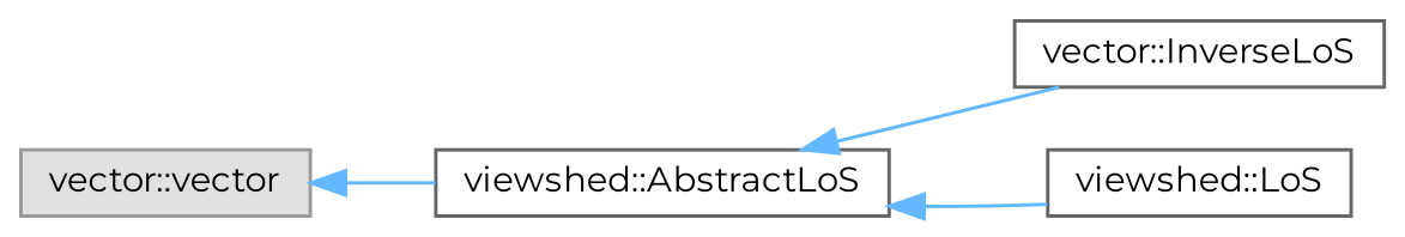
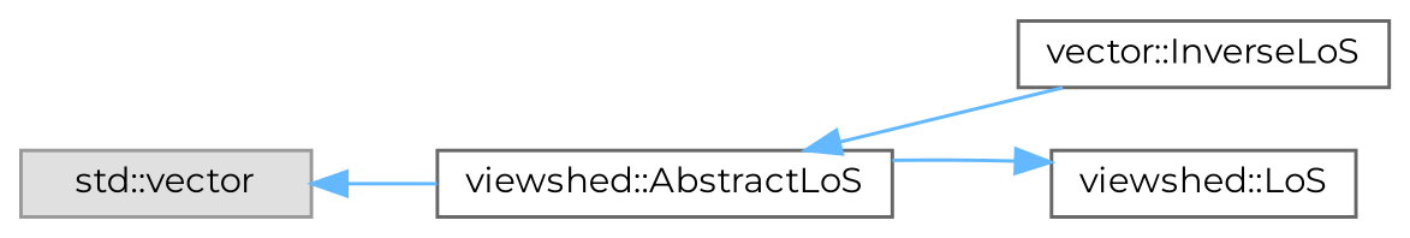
  digraph {
    fontname=Montserrat
    rankdir=LR
    node [color=grey40 fillcolor=white fontname=Montserrat fontsize=10 shape=box style=filled]
    edge [color=steelblue1 dir=back fontname=Montserrat fontsize=10 labelfontname=Helvetica labelfontsize=10 style=solid]
-   n1 [color=grey60 fillcolor="#E0E0E0" height=0.2 label="vector::vector" width=0.4]
+   n1 [color=grey60 fillcolor="#E0E0E0" height=0.2 label="std::vector" width=0.4]
    n2 [height=0.2 label="viewshed::AbstractLoS" width=0.4]
    n3 [height=0.2 label="vector::InverseLoS" width=0.4]
    n4 [height=0.2 label="viewshed::LoS" width=0.4]
    n1 -> n2
    n2 -> n3
-   n2 -> n4
+   n4 -> n2
  }
